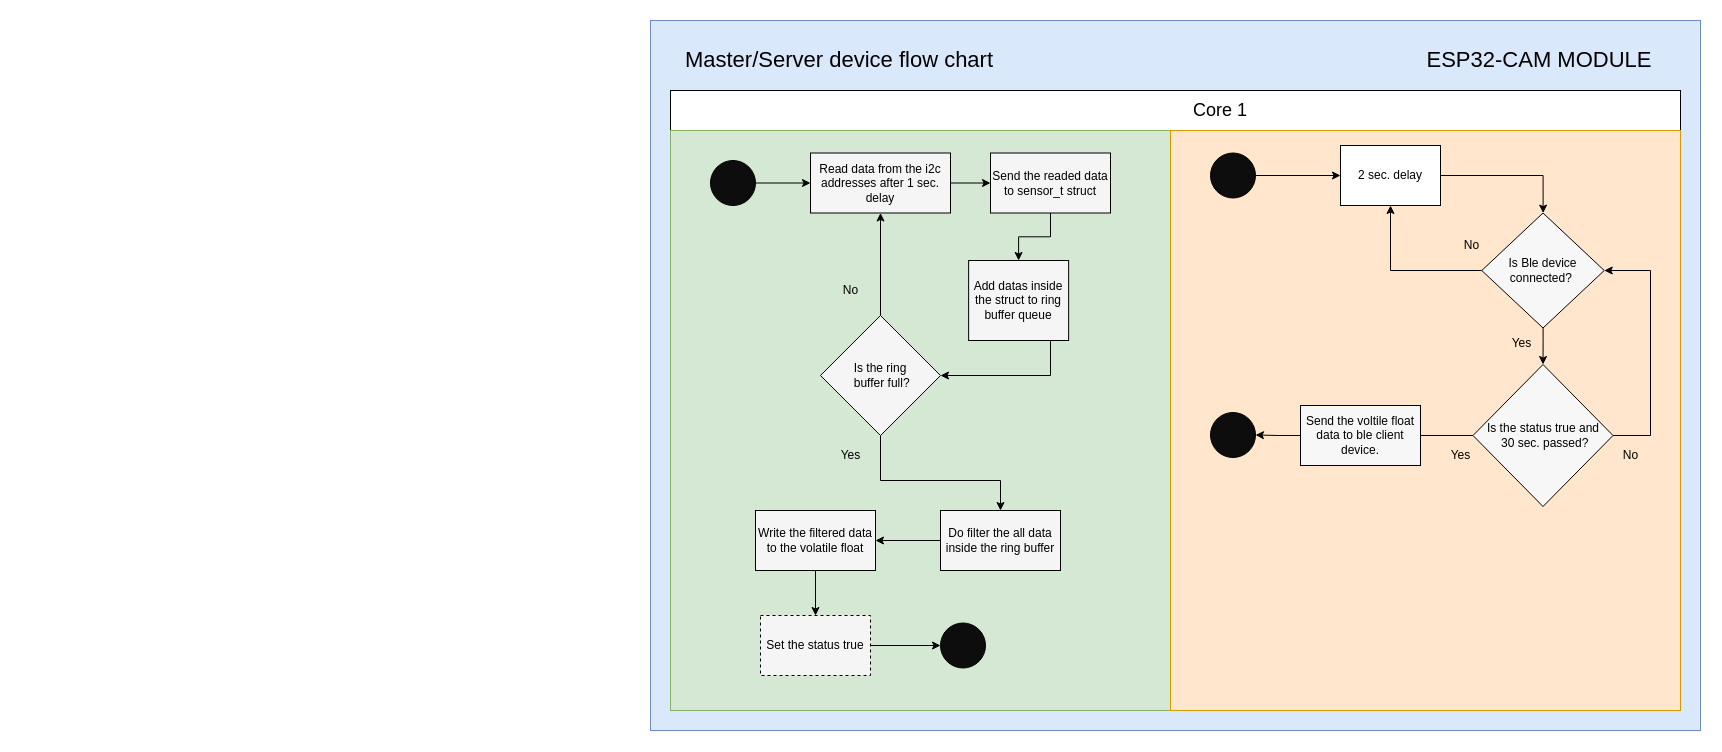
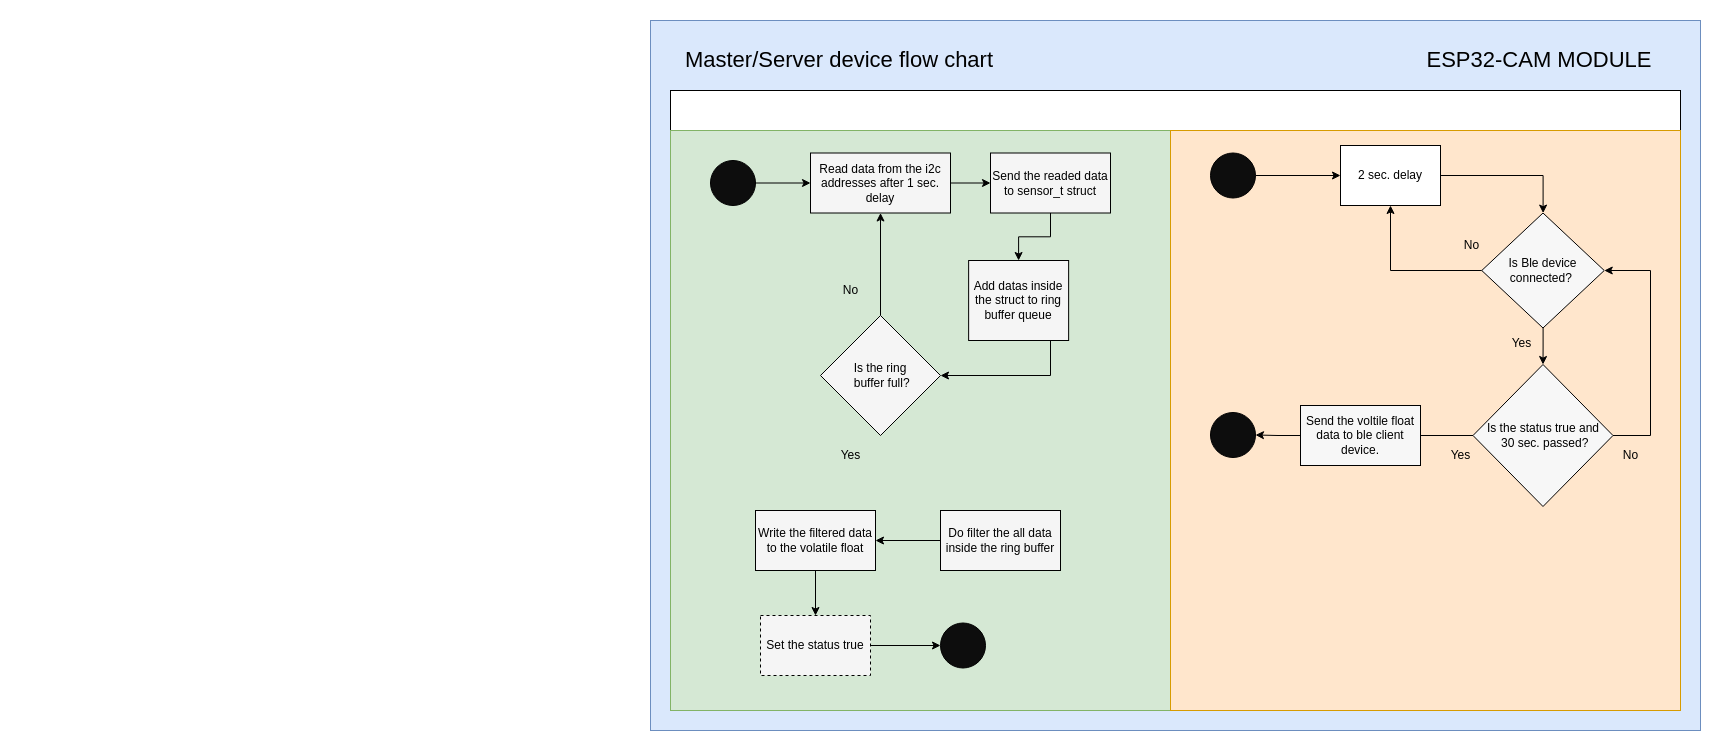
  <mxCell id="0" />
  <mxCell id="1" parent="0" />
  <mxCell id="2" value="" style="rounded=0;whiteSpace=wrap;html=1;fillColor=#dae8fc;strokeColor=#6c8ebf;" parent="1" vertex="1"><mxGeometry x="650" y="20" width="1050" height="710" as="geometry" /></mxCell>
  <mxCell id="3" value="" style="rounded=0;whiteSpace=wrap;html=1;" parent="1" vertex="1"><mxGeometry x="670" y="90" width="1010" height="620" as="geometry" /></mxCell>
  <mxCell id="4" value="" style="rounded=0;whiteSpace=wrap;html=1;fillColor=#d5e8d4;strokeColor=#82b366;" parent="1" vertex="1"><mxGeometry x="670" y="130" width="500" height="580" as="geometry" /></mxCell>
  <mxCell id="5" value="" style="edgeStyle=orthogonalEdgeStyle;rounded=0;orthogonalLoop=1;jettySize=auto;html=1;" parent="1" edge="1"><mxGeometry relative="1" as="geometry"><mxPoint x="20" y="310" as="targetPoint" /></mxGeometry></mxCell>
  <mxCell id="6" value="" style="edgeStyle=orthogonalEdgeStyle;rounded=0;orthogonalLoop=1;jettySize=auto;html=1;" parent="1" edge="1"><mxGeometry relative="1" as="geometry"><mxPoint x="140" y="310" as="targetPoint" /></mxGeometry></mxCell>
  <mxCell id="7" value="&lt;font style=&quot;font-size: 22px;&quot;&gt;Master/Server device flow chart&lt;/font&gt;" style="text;html=1;strokeColor=none;fillColor=none;align=center;verticalAlign=middle;whiteSpace=wrap;rounded=0;" parent="1" vertex="1"><mxGeometry x="668.13" y="30" width="341.87" height="60" as="geometry" /></mxCell>
- <mxCell id="8" value="&lt;font style=&quot;font-size: 18px;&quot;&gt;Core 1&lt;/font&gt;" style="text;html=1;strokeColor=none;fillColor=none;align=center;verticalAlign=middle;whiteSpace=wrap;rounded=0;" parent="1" vertex="1"><mxGeometry x="1170" y="90" width="100" height="40" as="geometry" /></mxCell>
  <mxCell id="9" value="" style="edgeStyle=orthogonalEdgeStyle;rounded=0;orthogonalLoop=1;jettySize=auto;html=1;" parent="1" source="10" target="12" edge="1"><mxGeometry relative="1" as="geometry" /></mxCell>
  <mxCell id="10" value="" style="ellipse;whiteSpace=wrap;html=1;aspect=fixed;fillColor=#0D0D0D;" parent="1" vertex="1"><mxGeometry x="710" y="160" width="45" height="45" as="geometry" /></mxCell>
  <mxCell id="11" value="" style="edgeStyle=orthogonalEdgeStyle;rounded=0;orthogonalLoop=1;jettySize=auto;html=1;" parent="1" source="12" target="14" edge="1"><mxGeometry relative="1" as="geometry" /></mxCell>
  <mxCell id="12" value="Read data from the i2c addresses after 1 sec. delay" style="whiteSpace=wrap;html=1;fillColor=#F5F5F5;" parent="1" vertex="1"><mxGeometry x="810" y="152.5" width="140" height="60" as="geometry" /></mxCell>
  <mxCell id="13" value="" style="edgeStyle=orthogonalEdgeStyle;rounded=0;orthogonalLoop=1;jettySize=auto;html=1;" parent="1" source="14" target="16" edge="1"><mxGeometry relative="1" as="geometry" /></mxCell>
  <mxCell id="14" value="Send the readed data to&amp;nbsp;sensor_t struct" style="whiteSpace=wrap;html=1;fillColor=#F5F5F5;" parent="1" vertex="1"><mxGeometry x="990" y="152.5" width="120" height="60" as="geometry" /></mxCell>
  <mxCell id="15" value="" style="edgeStyle=orthogonalEdgeStyle;rounded=0;orthogonalLoop=1;jettySize=auto;html=1;" parent="1" source="16" target="20" edge="1"><mxGeometry relative="1" as="geometry"><Array as="points"><mxPoint x="1050" y="375" /></Array></mxGeometry></mxCell>
  <mxCell id="16" value="Add datas inside the struct to ring buffer queue" style="whiteSpace=wrap;html=1;fillColor=#F5F5F5;" parent="1" vertex="1"><mxGeometry x="968.13" y="260" width="100" height="80" as="geometry" /></mxCell>
  <mxCell id="17" value="" style="rounded=0;whiteSpace=wrap;html=1;fillColor=#ffe6cc;strokeColor=#d79b00;" parent="1" vertex="1"><mxGeometry x="1170" y="130" width="510" height="580" as="geometry" /></mxCell>
  <mxCell id="18" style="edgeStyle=orthogonalEdgeStyle;rounded=0;orthogonalLoop=1;jettySize=auto;html=1;" parent="1" source="20" target="12" edge="1"><mxGeometry relative="1" as="geometry" /></mxCell>
- <mxCell id="19" value="" style="edgeStyle=orthogonalEdgeStyle;rounded=0;orthogonalLoop=1;jettySize=auto;html=1;" parent="1" source="20" target="23" edge="1"><mxGeometry relative="1" as="geometry"><Array as="points"><mxPoint x="880" y="480" /><mxPoint x="1000" y="480" /></Array></mxGeometry></mxCell>
  <mxCell id="20" value="Is the ring&lt;br&gt;&amp;nbsp;buffer full?" style="rhombus;whiteSpace=wrap;html=1;fillColor=#F5F5F5;" parent="1" vertex="1"><mxGeometry x="820" y="315" width="120" height="120" as="geometry" /></mxCell>
  <mxCell id="21" value="No" style="text;html=1;align=center;verticalAlign=middle;resizable=0;points=[];autosize=1;strokeColor=none;fillColor=none;" parent="1" vertex="1"><mxGeometry x="830" y="275" width="40" height="30" as="geometry" /></mxCell>
  <mxCell id="22" value="" style="edgeStyle=orthogonalEdgeStyle;rounded=0;orthogonalLoop=1;jettySize=auto;html=1;" parent="1" source="23" target="31" edge="1"><mxGeometry relative="1" as="geometry" /></mxCell>
  <mxCell id="23" value="Do filter the all data inside the ring buffer" style="whiteSpace=wrap;html=1;fillColor=#F5F5F5;" parent="1" vertex="1"><mxGeometry x="940" y="510" width="120" height="60" as="geometry" /></mxCell>
  <mxCell id="24" value="Yes" style="text;html=1;align=center;verticalAlign=middle;resizable=0;points=[];autosize=1;strokeColor=none;fillColor=none;" parent="1" vertex="1"><mxGeometry x="830" y="440" width="40" height="30" as="geometry" /></mxCell>
  <mxCell id="25" value="" style="edgeStyle=orthogonalEdgeStyle;rounded=0;orthogonalLoop=1;jettySize=auto;html=1;" parent="1" source="26" target="27" edge="1"><mxGeometry relative="1" as="geometry" /></mxCell>
  <mxCell id="26" value="Set the status true" style="whiteSpace=wrap;html=1;fillColor=#F5F5F5;dashed=1;" parent="1" vertex="1"><mxGeometry x="760" y="615" width="110" height="60" as="geometry" /></mxCell>
  <mxCell id="27" value="" style="ellipse;whiteSpace=wrap;html=1;aspect=fixed;fillColor=#0D0D0D;" parent="1" vertex="1"><mxGeometry x="940" y="622.5" width="45" height="45" as="geometry" /></mxCell>
  <mxCell id="28" value="" style="edgeStyle=orthogonalEdgeStyle;rounded=0;orthogonalLoop=1;jettySize=auto;html=1;entryX=0;entryY=0.5;entryDx=0;entryDy=0;" edge="1" parent="1" source="29" target="36"><mxGeometry relative="1" as="geometry" /></mxCell>
  <mxCell id="29" value="" style="ellipse;whiteSpace=wrap;html=1;aspect=fixed;fillColor=#0D0D0D;" parent="1" vertex="1"><mxGeometry x="1210" y="152.5" width="45" height="45" as="geometry" /></mxCell>
  <mxCell id="30" value="" style="edgeStyle=orthogonalEdgeStyle;rounded=0;orthogonalLoop=1;jettySize=auto;html=1;" parent="1" source="31" target="26" edge="1"><mxGeometry relative="1" as="geometry" /></mxCell>
  <mxCell id="31" value="Write the filtered data to the volatile float" style="whiteSpace=wrap;html=1;fillColor=#F5F5F5;" parent="1" vertex="1"><mxGeometry x="755" y="510" width="120" height="60" as="geometry" /></mxCell>
  <mxCell id="32" style="edgeStyle=orthogonalEdgeStyle;rounded=0;orthogonalLoop=1;jettySize=auto;html=1;" edge="1" parent="1" source="34" target="36"><mxGeometry relative="1" as="geometry" /></mxCell>
  <mxCell id="33" value="" style="edgeStyle=orthogonalEdgeStyle;rounded=0;orthogonalLoop=1;jettySize=auto;html=1;" edge="1" parent="1" source="34" target="41"><mxGeometry relative="1" as="geometry"><mxPoint x="1581.294" y="380" as="targetPoint" /></mxGeometry></mxCell>
  <mxCell id="34" value="Is Ble device connected?&amp;nbsp;" style="rhombus;whiteSpace=wrap;html=1;fillColor=#F7F7F7;" vertex="1" parent="1"><mxGeometry x="1481.25" y="212.5" width="122.5" height="115" as="geometry" /></mxCell>
  <mxCell id="35" style="edgeStyle=orthogonalEdgeStyle;rounded=0;orthogonalLoop=1;jettySize=auto;html=1;" edge="1" parent="1" source="36" target="34"><mxGeometry relative="1" as="geometry" /></mxCell>
  <mxCell id="36" value="2 sec. delay" style="whiteSpace=wrap;html=1;" vertex="1" parent="1"><mxGeometry x="1340" y="145" width="100" height="60" as="geometry" /></mxCell>
  <mxCell id="37" value="No" style="text;html=1;align=center;verticalAlign=middle;resizable=0;points=[];autosize=1;strokeColor=none;fillColor=none;" vertex="1" parent="1"><mxGeometry x="1451.25" y="230" width="40" height="30" as="geometry" /></mxCell>
  <mxCell id="38" value="Yes" style="text;html=1;align=center;verticalAlign=middle;resizable=0;points=[];autosize=1;strokeColor=none;fillColor=none;" vertex="1" parent="1"><mxGeometry x="1501.25" y="327.5" width="40" height="30" as="geometry" /></mxCell>
  <mxCell id="39" value="" style="edgeStyle=orthogonalEdgeStyle;rounded=0;orthogonalLoop=1;jettySize=auto;html=1;endArrow=none;" edge="1" parent="1" source="41" target="43"><mxGeometry relative="1" as="geometry" /></mxCell>
  <mxCell id="40" style="edgeStyle=orthogonalEdgeStyle;rounded=0;orthogonalLoop=1;jettySize=auto;html=1;entryX=1;entryY=0.5;entryDx=0;entryDy=0;" edge="1" parent="1" source="41" target="34"><mxGeometry relative="1" as="geometry"><Array as="points"><mxPoint x="1650" y="435" /><mxPoint x="1650" y="270" /></Array></mxGeometry></mxCell>
  <mxCell id="41" value="Is the status true and&lt;br&gt;&amp;nbsp;30 sec. passed?" style="rhombus;whiteSpace=wrap;html=1;fillColor=#F7F7F7;" vertex="1" parent="1"><mxGeometry x="1472.5" y="364" width="140" height="142" as="geometry" /></mxCell>
  <mxCell id="42" value="" style="edgeStyle=orthogonalEdgeStyle;rounded=0;orthogonalLoop=1;jettySize=auto;html=1;" edge="1" parent="1" source="43" target="47"><mxGeometry relative="1" as="geometry"><mxPoint x="1350" y="534.5" as="targetPoint" /></mxGeometry></mxCell>
  <mxCell id="43" value="Send the voltile float data to ble client device." style="whiteSpace=wrap;html=1;fillColor=#F7F7F7;" vertex="1" parent="1"><mxGeometry x="1300" y="405" width="120" height="60" as="geometry" /></mxCell>
  <mxCell id="44" value="Yes" style="text;html=1;align=center;verticalAlign=middle;resizable=0;points=[];autosize=1;strokeColor=none;fillColor=none;" vertex="1" parent="1"><mxGeometry x="1440" y="440" width="40" height="30" as="geometry" /></mxCell>
  <mxCell id="45" value="No" style="text;html=1;align=center;verticalAlign=middle;resizable=0;points=[];autosize=1;strokeColor=none;fillColor=none;" vertex="1" parent="1"><mxGeometry x="1610" y="440" width="40" height="30" as="geometry" /></mxCell>
  <mxCell id="46" value="&lt;font style=&quot;font-size: 22px;&quot;&gt;ESP32-CAM MODULE&lt;/font&gt;" style="text;html=1;strokeColor=none;fillColor=none;align=center;verticalAlign=middle;whiteSpace=wrap;rounded=0;" vertex="1" parent="1"><mxGeometry x="1398.13" y="30" width="281.87" height="60" as="geometry" /></mxCell>
  <mxCell id="47" value="" style="ellipse;whiteSpace=wrap;html=1;aspect=fixed;fillColor=#0D0D0D;" vertex="1" parent="1"><mxGeometry x="1210" y="412" width="45" height="45" as="geometry" /></mxCell>
